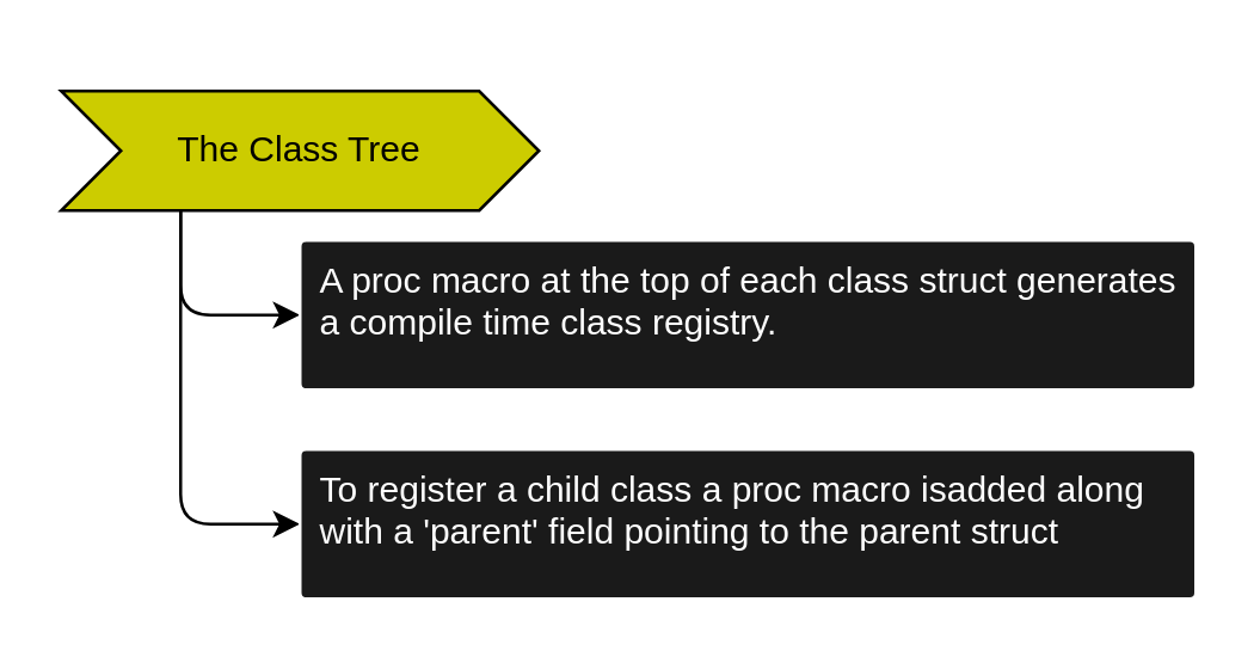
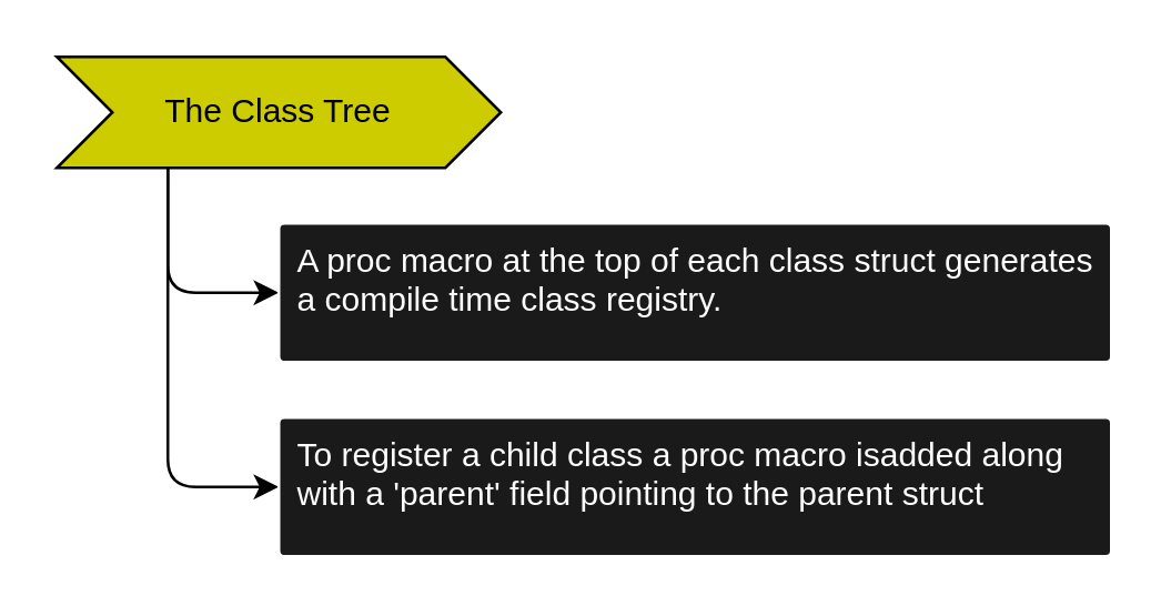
  <mxCell id="0" />
  <mxCell id="1" parent="0" />
  <mxCell id="2" style="edgeStyle=none;html=1;entryX=0;entryY=0.5;entryDx=0;entryDy=0;fontColor=#000000;exitX=0.25;exitY=1;exitDx=0;exitDy=0;" edge="1" parent="1" source="4" target="5"><mxGeometry relative="1" as="geometry"><Array as="points"><mxPoint x="60" y="105" /></Array></mxGeometry></mxCell>
  <mxCell id="3" style="edgeStyle=none;html=1;entryX=0;entryY=0.5;entryDx=0;entryDy=0;fontSize=20;fontColor=#FFFFFF;exitX=0.25;exitY=1;exitDx=0;exitDy=0;" edge="1" parent="1" source="4" target="6"><mxGeometry relative="1" as="geometry"><Array as="points"><mxPoint x="60" y="175" /></Array></mxGeometry></mxCell>
- <mxCell id="4" value="The Class Tree" style="shape=step;perimeter=stepPerimeter;whiteSpace=wrap;html=1;fixedSize=1;fillColor=#CCCC00;fontColor=#000000;strokeColor=#000000;" vertex="1" parent="1"><mxGeometry x="20" y="30" width="160" height="40" as="geometry" /></mxCell>
+ <mxCell id="4" value="The Class Tree" style="shape=step;perimeter=stepPerimeter;whiteSpace=wrap;html=1;fixedSize=1;fillColor=#CCCC00;fontColor=#000000;strokeColor=#000000;" vertex="1" parent="1"><mxGeometry x="20" y="20" width="160" height="40" as="geometry" /></mxCell>
  <mxCell id="5" value="A proc macro at the top of each class struct generates a compile time class registry." style="rounded=1;whiteSpace=wrap;html=1;strokeColor=#FFFFFF;fontColor=#FFFFFF;fillColor=#1A1A1A;arcSize=4;verticalAlign=top;align=left;spacingLeft=5;" vertex="1" parent="1"><mxGeometry x="100" y="80" width="300" height="50" as="geometry" /></mxCell>
  <mxCell id="6" value="To register a child class a proc macro isadded along with a 'parent' field pointing to the parent struct" style="rounded=1;whiteSpace=wrap;html=1;strokeColor=#FFFFFF;fontColor=#FFFFFF;fillColor=#1A1A1A;arcSize=4;verticalAlign=top;align=left;spacingLeft=5;" vertex="1" parent="1"><mxGeometry x="100" y="150" width="300" height="50" as="geometry" /></mxCell>
